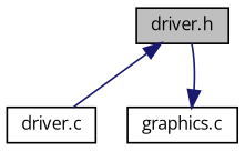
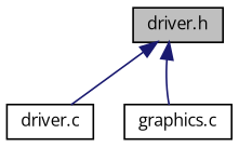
  digraph {
    fontname="Open Sans"
    node [color=black fillcolor=white fontname="Open Sans" fontsize=10 shape=record style=filled]
    edge [color=midnightblue dir=back fontname="Open Sans" fontsize=10 labelfontname=Helvetica labelfontsize=10 style=solid]
    n1 [fillcolor=grey75 fontcolor=black height=0.2 label="driver.h" width=0.4]
    n2 [height=0.2 label="driver.c" width=0.4]
    n3 [height=0.2 label="graphics.c" width=0.4]
    n1 -> n2
-   n3 -> n1
+   n1 -> n3
  }
